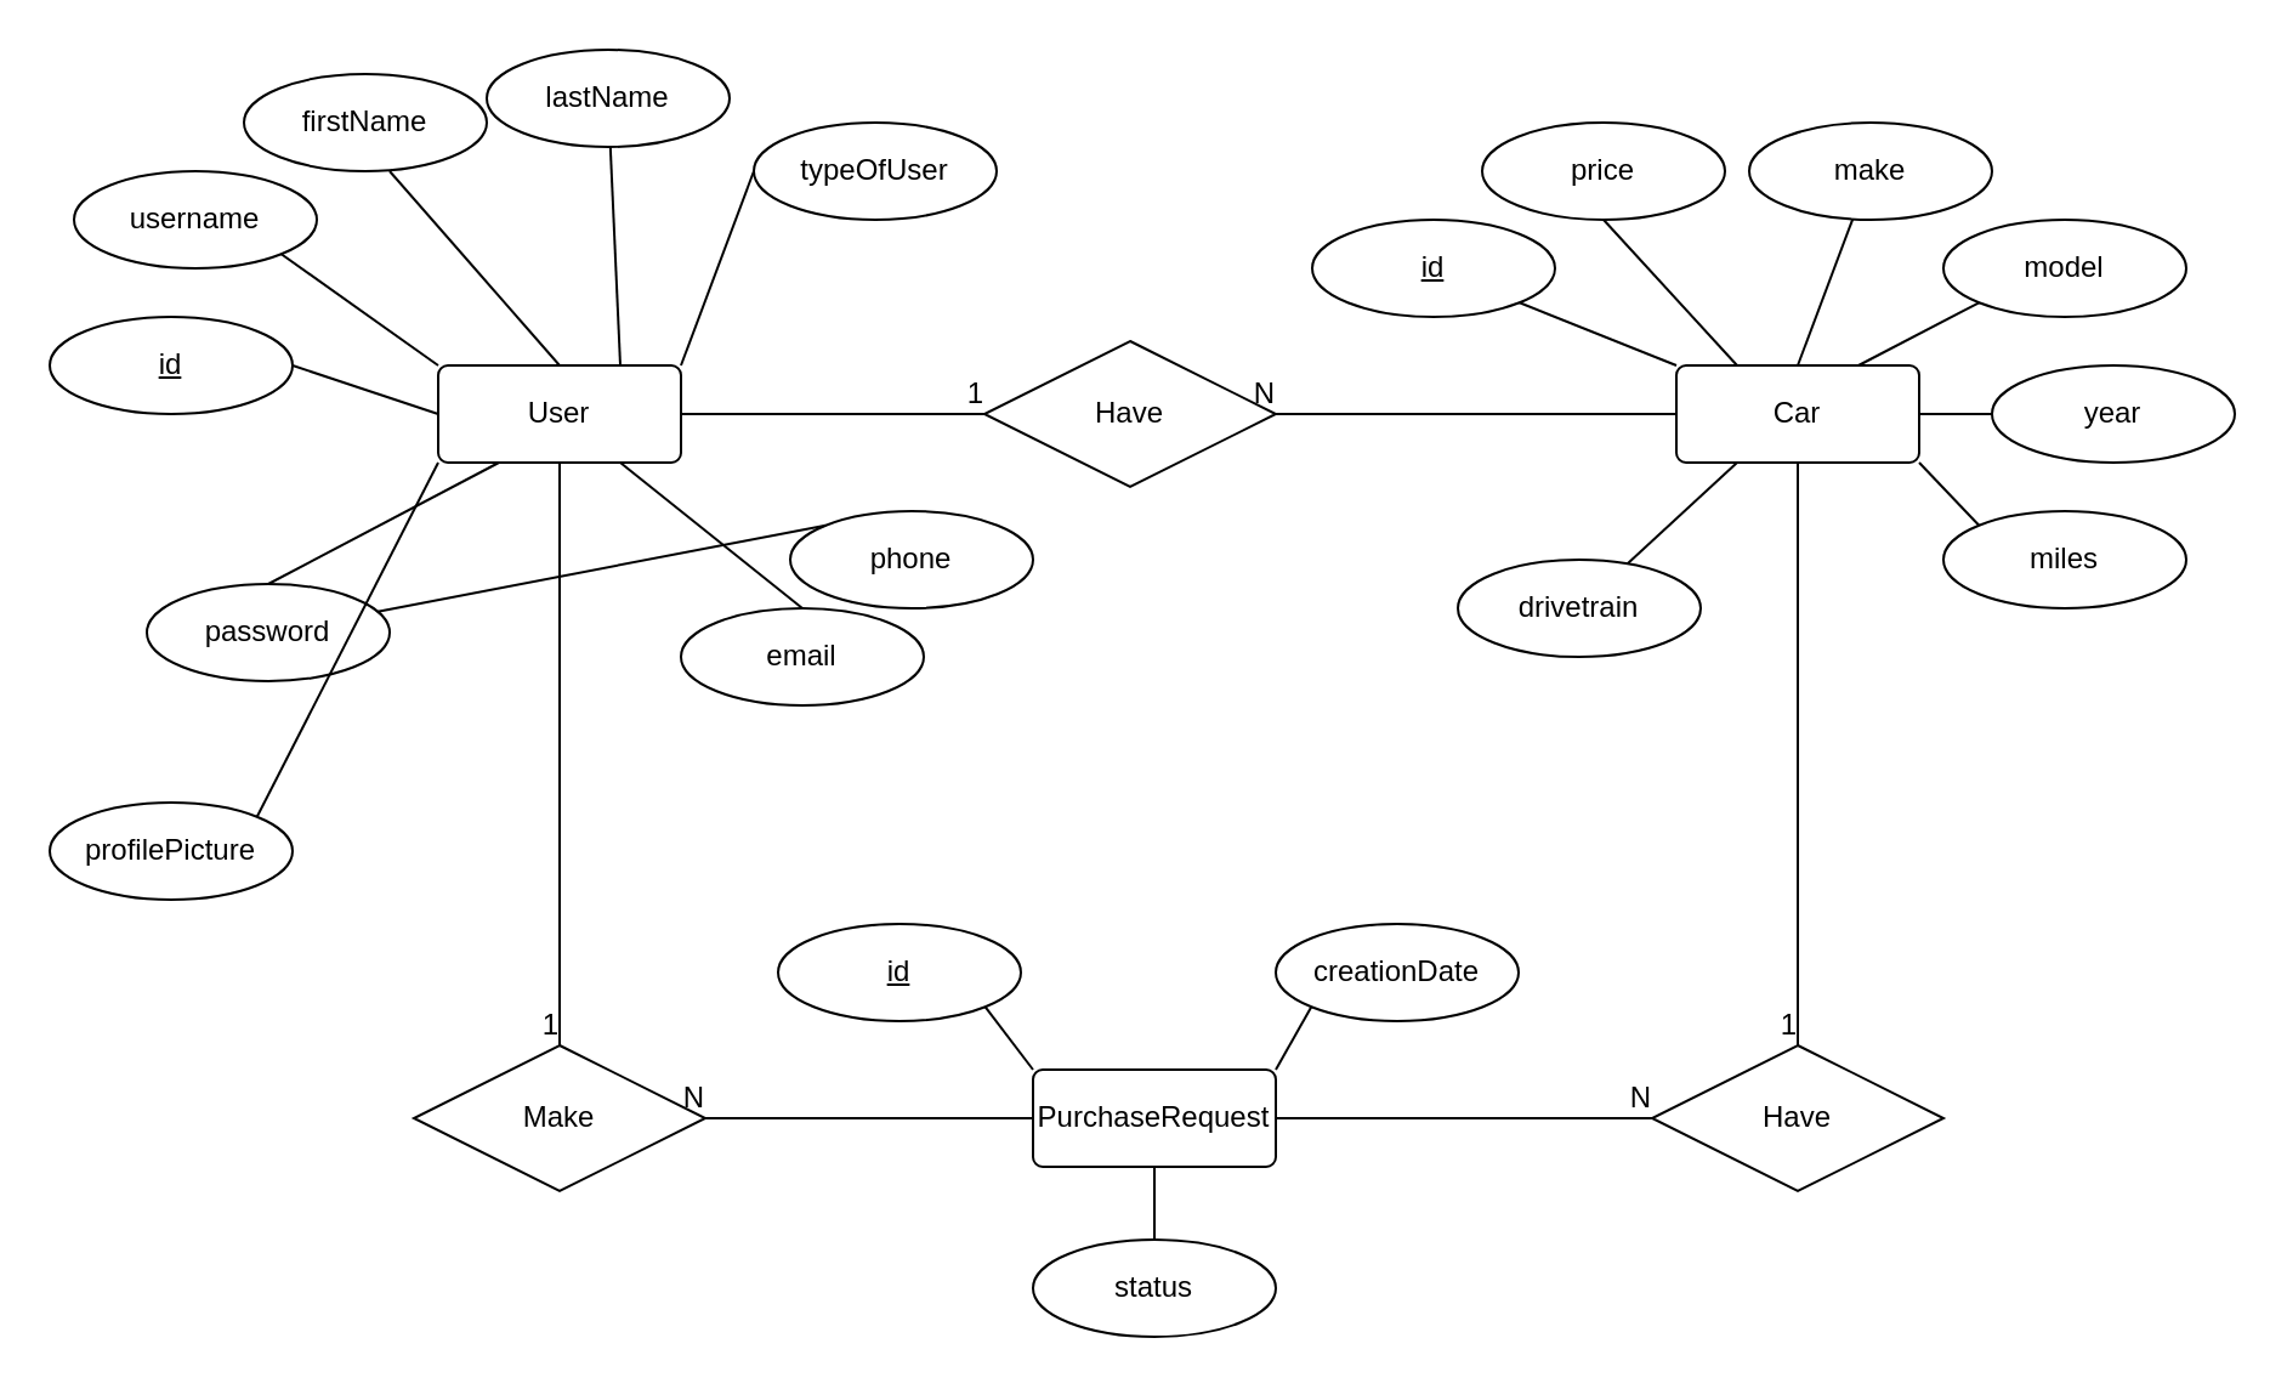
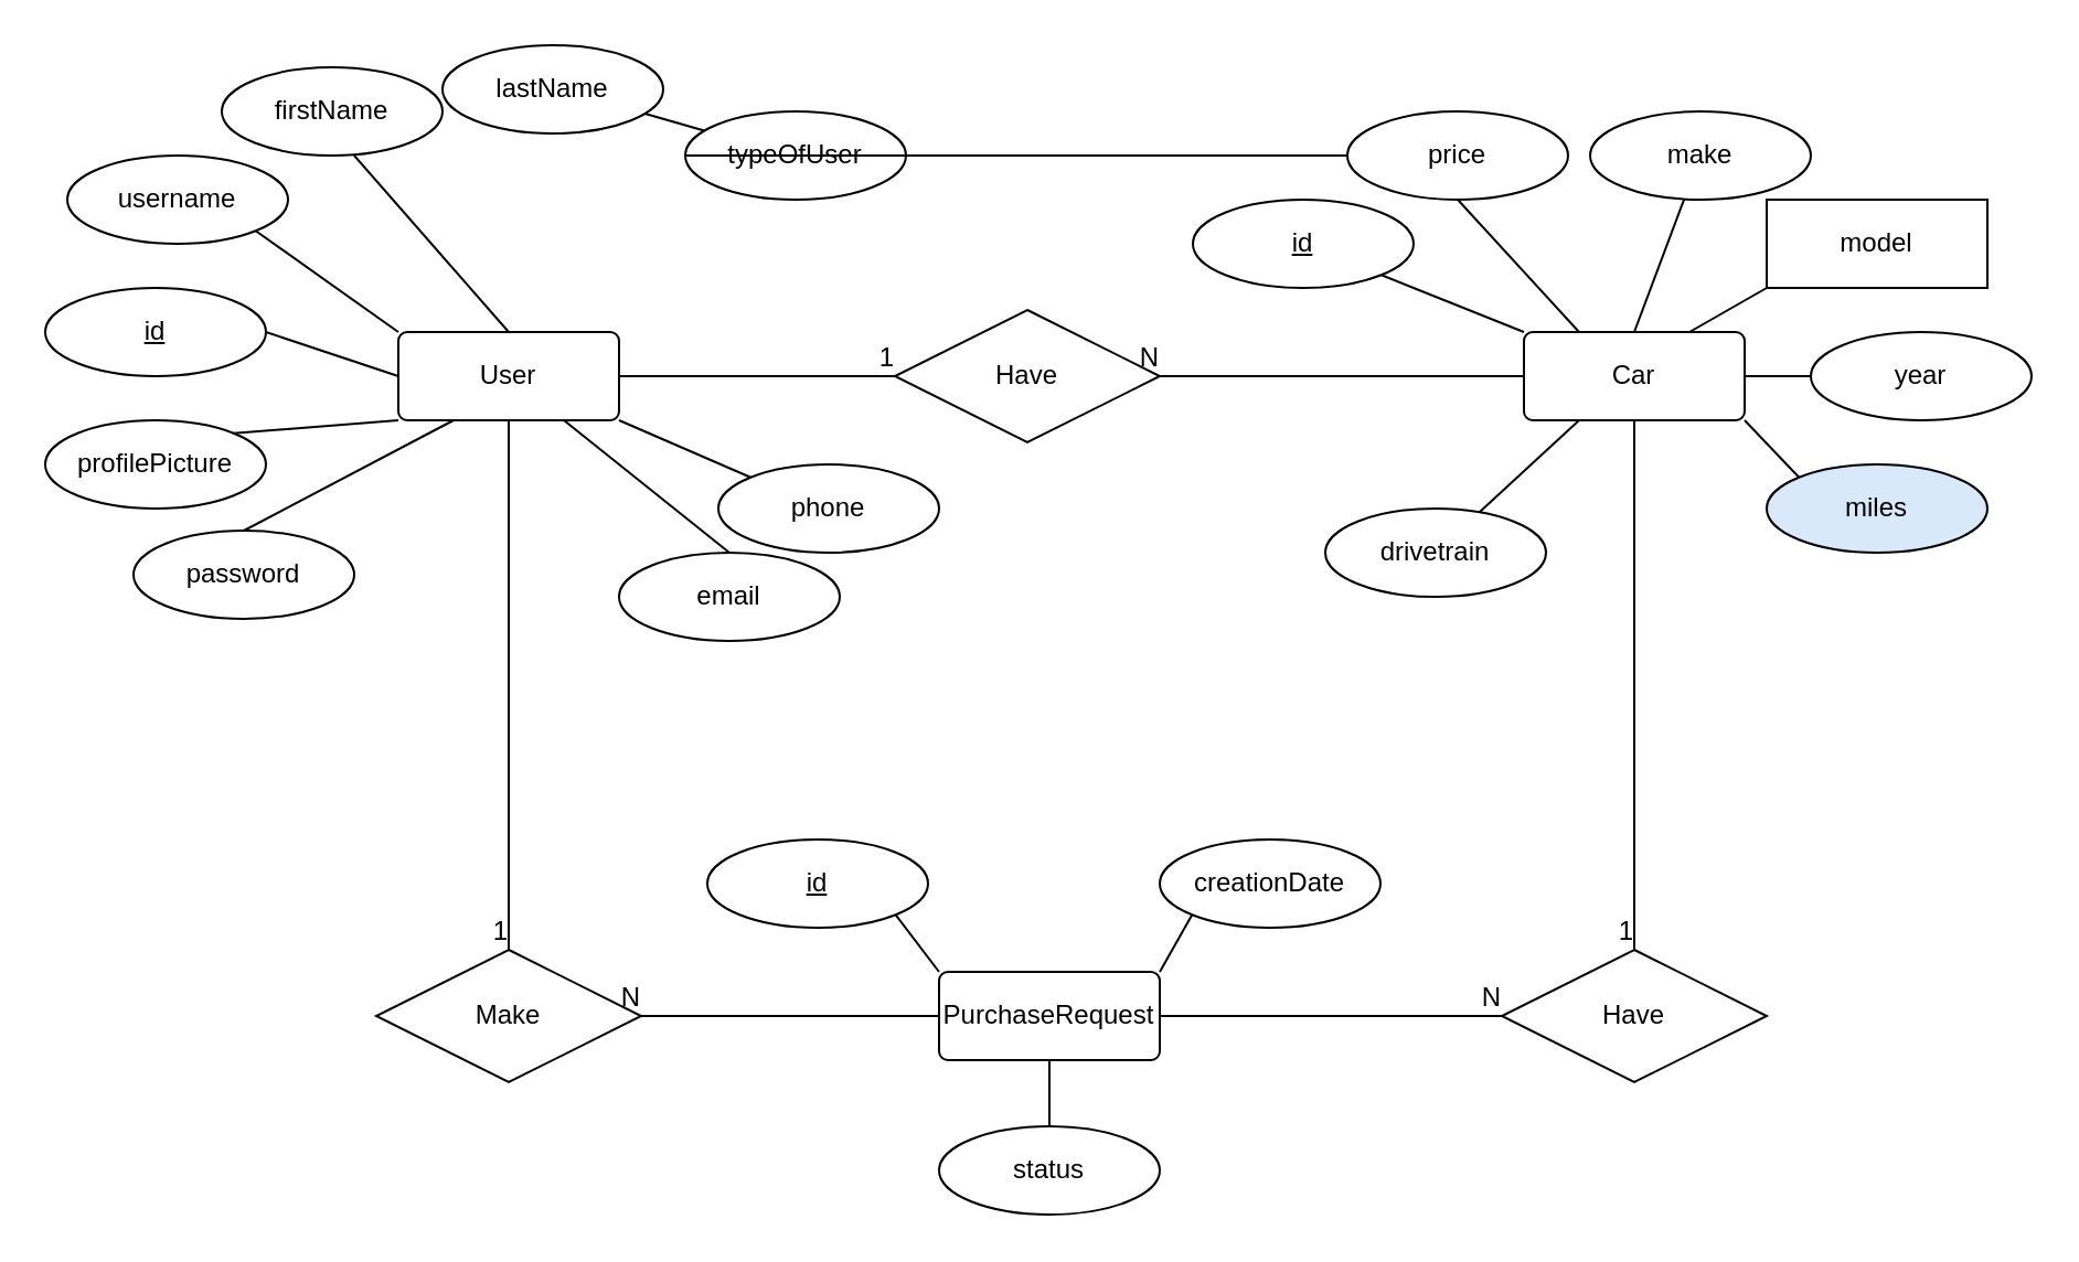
  <mxCell id="0" />
  <mxCell id="1" parent="0" />
  <mxCell id="2" value="User" style="rounded=1;arcSize=10;whiteSpace=wrap;html=1;align=center;" vertex="1" parent="1"><mxGeometry x="180" y="150" width="100" height="40" as="geometry" /></mxCell>
  <mxCell id="3" value="id" style="ellipse;whiteSpace=wrap;html=1;align=center;fontStyle=4;" vertex="1" parent="1"><mxGeometry x="20" y="130" width="100" height="40" as="geometry" /></mxCell>
  <mxCell id="4" value="username" style="ellipse;whiteSpace=wrap;html=1;align=center;" vertex="1" parent="1"><mxGeometry x="30" y="70" width="100" height="40" as="geometry" /></mxCell>
  <mxCell id="5" value="firstName" style="ellipse;whiteSpace=wrap;html=1;align=center;" vertex="1" parent="1"><mxGeometry x="100" y="30" width="100" height="40" as="geometry" /></mxCell>
  <mxCell id="6" value="lastName" style="ellipse;whiteSpace=wrap;html=1;align=center;" vertex="1" parent="1"><mxGeometry x="200" y="20" width="100" height="40" as="geometry" /></mxCell>
  <mxCell id="7" value="typeOfUser" style="ellipse;whiteSpace=wrap;html=1;align=center;" vertex="1" parent="1"><mxGeometry x="310" y="50" width="100" height="40" as="geometry" /></mxCell>
  <mxCell id="8" value="phone" style="ellipse;whiteSpace=wrap;html=1;align=center;" vertex="1" parent="1"><mxGeometry x="325" y="210" width="100" height="40" as="geometry" /></mxCell>
  <mxCell id="9" value="email" style="ellipse;whiteSpace=wrap;html=1;align=center;" vertex="1" parent="1"><mxGeometry x="280" y="250" width="100" height="40" as="geometry" /></mxCell>
  <mxCell id="10" value="password" style="ellipse;whiteSpace=wrap;html=1;align=center;" vertex="1" parent="1"><mxGeometry x="60" y="240" width="100" height="40" as="geometry" /></mxCell>
- <mxCell id="11" value="profilePicture" style="ellipse;whiteSpace=wrap;html=1;align=center;" vertex="1" parent="1"><mxGeometry x="20" y="330" width="100" height="40" as="geometry" /></mxCell>
+ <mxCell id="11" value="profilePicture" style="ellipse;whiteSpace=wrap;html=1;align=center;" vertex="1" parent="1"><mxGeometry x="20" y="190" width="100" height="40" as="geometry" /></mxCell>
  <mxCell id="12" value="" style="endArrow=none;html=1;rounded=0;exitX=1;exitY=0.5;exitDx=0;exitDy=0;entryX=0;entryY=0.5;entryDx=0;entryDy=0;" edge="1" parent="1" source="3" target="2"><mxGeometry relative="1" as="geometry"><mxPoint x="170" y="220" as="sourcePoint" /><mxPoint x="330" y="220" as="targetPoint" /></mxGeometry></mxCell>
  <mxCell id="13" value="" style="endArrow=none;html=1;rounded=0;exitX=1;exitY=0;exitDx=0;exitDy=0;" edge="1" parent="1" source="11"><mxGeometry relative="1" as="geometry"><mxPoint x="160" y="180" as="sourcePoint" /><mxPoint x="180" y="190" as="targetPoint" /></mxGeometry></mxCell>
  <mxCell id="14" value="" style="endArrow=none;html=1;rounded=0;exitX=0.5;exitY=0;exitDx=0;exitDy=0;entryX=0.25;entryY=1;entryDx=0;entryDy=0;" edge="1" parent="1" source="10" target="2"><mxGeometry relative="1" as="geometry"><mxPoint x="155.355" y="215.858" as="sourcePoint" /><mxPoint x="190" y="200" as="targetPoint" /></mxGeometry></mxCell>
  <mxCell id="15" value="" style="endArrow=none;html=1;rounded=0;exitX=0.5;exitY=0;exitDx=0;exitDy=0;entryX=0.75;entryY=1;entryDx=0;entryDy=0;" edge="1" parent="1" source="9" target="2"><mxGeometry relative="1" as="geometry"><mxPoint x="190" y="250" as="sourcePoint" /><mxPoint x="215" y="200" as="targetPoint" /></mxGeometry></mxCell>
- <mxCell id="16" value="" style="endArrow=none;html=1;rounded=0;exitX=0;exitY=0;exitDx=0;exitDy=0;" edge="1" parent="1" source="8" target="10"><mxGeometry relative="1" as="geometry"><mxPoint x="300" y="250" as="sourcePoint" /><mxPoint x="265" y="200" as="targetPoint" /></mxGeometry></mxCell>
- <mxCell id="17" value="" style="endArrow=none;html=1;rounded=0;entryX=1;entryY=0;entryDx=0;entryDy=0;exitX=0;exitY=0.5;exitDx=0;exitDy=0;" edge="1" parent="1" source="7" target="2"><mxGeometry relative="1" as="geometry"><mxPoint x="325" y="160" as="sourcePoint" /><mxPoint x="290" y="200" as="targetPoint" /></mxGeometry></mxCell>
- <mxCell id="18" value="" style="endArrow=none;html=1;rounded=0;entryX=0.75;entryY=0;entryDx=0;entryDy=0;" edge="1" parent="1" source="6" target="2"><mxGeometry relative="1" as="geometry"><mxPoint x="310" y="130" as="sourcePoint" /><mxPoint x="290" y="160" as="targetPoint" /></mxGeometry></mxCell>
+ <mxCell id="16" value="" style="endArrow=none;html=1;rounded=0;exitX=0;exitY=0;exitDx=0;exitDy=0;entryX=1;entryY=1;entryDx=0;entryDy=0;" edge="1" parent="1" source="8" target="2"><mxGeometry relative="1" as="geometry"><mxPoint x="300" y="250" as="sourcePoint" /><mxPoint x="265" y="200" as="targetPoint" /></mxGeometry></mxCell>
+ <mxCell id="17" value="" style="endArrow=none;html=1;rounded=0;exitX=0;exitY=0.5;exitDx=0;exitDy=0;" edge="1" parent="1" source="7" target="23"><mxGeometry relative="1" as="geometry"><mxPoint x="325" y="160" as="sourcePoint" /><mxPoint x="290" y="200" as="targetPoint" /></mxGeometry></mxCell>
+ <mxCell id="18" value="" style="endArrow=none;html=1;rounded=0;" edge="1" parent="1" source="6" target="7"><mxGeometry relative="1" as="geometry"><mxPoint x="310" y="130" as="sourcePoint" /><mxPoint x="290" y="160" as="targetPoint" /></mxGeometry></mxCell>
  <mxCell id="19" value="" style="endArrow=none;html=1;rounded=0;entryX=0.5;entryY=0;entryDx=0;entryDy=0;exitX=0.6;exitY=1;exitDx=0;exitDy=0;exitPerimeter=0;" edge="1" parent="1" source="5" target="2"><mxGeometry relative="1" as="geometry"><mxPoint x="279" y="112.84" as="sourcePoint" /><mxPoint x="265" y="160" as="targetPoint" /></mxGeometry></mxCell>
  <mxCell id="20" value="" style="endArrow=none;html=1;rounded=0;entryX=0;entryY=0;entryDx=0;entryDy=0;exitX=1;exitY=1;exitDx=0;exitDy=0;" edge="1" parent="1" source="4" target="2"><mxGeometry relative="1" as="geometry"><mxPoint x="200" y="110" as="sourcePoint" /><mxPoint x="240" y="160" as="targetPoint" /></mxGeometry></mxCell>
  <mxCell id="21" value="Car" style="rounded=1;arcSize=10;whiteSpace=wrap;html=1;align=center;" vertex="1" parent="1"><mxGeometry x="690" y="150" width="100" height="40" as="geometry" /></mxCell>
  <mxCell id="22" value="id" style="ellipse;whiteSpace=wrap;html=1;align=center;fontStyle=4;" vertex="1" parent="1"><mxGeometry x="540" y="90" width="100" height="40" as="geometry" /></mxCell>
  <mxCell id="23" value="price" style="ellipse;whiteSpace=wrap;html=1;align=center;" vertex="1" parent="1"><mxGeometry x="610" y="50" width="100" height="40" as="geometry" /></mxCell>
  <mxCell id="24" value="make" style="ellipse;whiteSpace=wrap;html=1;align=center;" vertex="1" parent="1"><mxGeometry x="720" y="50" width="100" height="40" as="geometry" /></mxCell>
- <mxCell id="25" value="model" style="ellipse;whiteSpace=wrap;html=1;align=center;" vertex="1" parent="1"><mxGeometry x="800" y="90" width="100" height="40" as="geometry" /></mxCell>
+ <mxCell id="25" value="model" style="whiteSpace=wrap;html=1;align=center;rounded=0;" vertex="1" parent="1"><mxGeometry x="800" y="90" width="100" height="40" as="geometry" /></mxCell>
  <mxCell id="26" value="year" style="ellipse;whiteSpace=wrap;html=1;align=center;" vertex="1" parent="1"><mxGeometry x="820" y="150" width="100" height="40" as="geometry" /></mxCell>
- <mxCell id="27" value="miles" style="ellipse;whiteSpace=wrap;html=1;align=center;" vertex="1" parent="1"><mxGeometry x="800" y="210" width="100" height="40" as="geometry" /></mxCell>
+ <mxCell id="27" value="miles" style="ellipse;whiteSpace=wrap;html=1;align=center;fillColor=#dae8fc;" vertex="1" parent="1"><mxGeometry x="800" y="210" width="100" height="40" as="geometry" /></mxCell>
  <mxCell id="28" value="drivetrain" style="ellipse;whiteSpace=wrap;html=1;align=center;" vertex="1" parent="1"><mxGeometry x="600" y="230" width="100" height="40" as="geometry" /></mxCell>
  <mxCell id="29" value="" style="endArrow=none;html=1;rounded=0;exitX=1;exitY=1;exitDx=0;exitDy=0;entryX=0;entryY=0;entryDx=0;entryDy=0;" edge="1" parent="1" source="22" target="21"><mxGeometry relative="1" as="geometry"><mxPoint x="620" y="130" as="sourcePoint" /><mxPoint x="680" y="150" as="targetPoint" /></mxGeometry></mxCell>
  <mxCell id="30" value="" style="endArrow=none;html=1;rounded=0;exitX=0.5;exitY=1;exitDx=0;exitDy=0;entryX=0.25;entryY=0;entryDx=0;entryDy=0;" edge="1" parent="1" source="23" target="21"><mxGeometry relative="1" as="geometry"><mxPoint x="635.355" y="134.142" as="sourcePoint" /><mxPoint x="690" y="160" as="targetPoint" /></mxGeometry></mxCell>
  <mxCell id="31" value="" style="endArrow=none;html=1;rounded=0;entryX=0.5;entryY=0;entryDx=0;entryDy=0;" edge="1" parent="1" source="24" target="21"><mxGeometry relative="1" as="geometry"><mxPoint x="670" y="100" as="sourcePoint" /><mxPoint x="715" y="160" as="targetPoint" /></mxGeometry></mxCell>
  <mxCell id="32" value="" style="endArrow=none;html=1;rounded=0;entryX=0.75;entryY=0;entryDx=0;entryDy=0;exitX=0;exitY=1;exitDx=0;exitDy=0;" edge="1" parent="1" source="25" target="21"><mxGeometry relative="1" as="geometry"><mxPoint x="770.194" y="99.612" as="sourcePoint" /><mxPoint x="740" y="160" as="targetPoint" /></mxGeometry></mxCell>
  <mxCell id="33" value="" style="endArrow=none;html=1;rounded=0;entryX=1;entryY=0.5;entryDx=0;entryDy=0;exitX=0;exitY=0.5;exitDx=0;exitDy=0;" edge="1" parent="1" source="26" target="21"><mxGeometry relative="1" as="geometry"><mxPoint x="824.645" y="134.142" as="sourcePoint" /><mxPoint x="765" y="160" as="targetPoint" /></mxGeometry></mxCell>
  <mxCell id="34" value="" style="endArrow=none;html=1;rounded=0;entryX=1;entryY=1;entryDx=0;entryDy=0;exitX=0;exitY=0;exitDx=0;exitDy=0;" edge="1" parent="1" source="27" target="21"><mxGeometry relative="1" as="geometry"><mxPoint x="830" y="180" as="sourcePoint" /><mxPoint x="790" y="180" as="targetPoint" /></mxGeometry></mxCell>
  <mxCell id="35" value="" style="endArrow=none;html=1;rounded=0;entryX=0.25;entryY=1;entryDx=0;entryDy=0;" edge="1" parent="1" source="28" target="21"><mxGeometry relative="1" as="geometry"><mxPoint x="824.645" y="225.858" as="sourcePoint" /><mxPoint x="790" y="200" as="targetPoint" /></mxGeometry></mxCell>
  <mxCell id="36" value="PurchaseRequest" style="rounded=1;arcSize=10;whiteSpace=wrap;html=1;align=center;" vertex="1" parent="1"><mxGeometry x="425" y="440" width="100" height="40" as="geometry" /></mxCell>
  <mxCell id="37" value="id" style="ellipse;whiteSpace=wrap;html=1;align=center;fontStyle=4;" vertex="1" parent="1"><mxGeometry x="320" y="380" width="100" height="40" as="geometry" /></mxCell>
  <mxCell id="38" value="" style="endArrow=none;html=1;rounded=0;exitX=1;exitY=1;exitDx=0;exitDy=0;entryX=0;entryY=0.5;entryDx=0;entryDy=0;" edge="1" parent="1" source="37"><mxGeometry relative="1" as="geometry"><mxPoint x="365" y="420" as="sourcePoint" /><mxPoint x="425" y="440" as="targetPoint" /></mxGeometry></mxCell>
  <mxCell id="39" value="creationDate" style="ellipse;whiteSpace=wrap;html=1;align=center;" vertex="1" parent="1"><mxGeometry x="525" y="380" width="100" height="40" as="geometry" /></mxCell>
  <mxCell id="40" value="" style="endArrow=none;html=1;rounded=0;exitX=0;exitY=1;exitDx=0;exitDy=0;entryX=1;entryY=0;entryDx=0;entryDy=0;" edge="1" parent="1" source="39" target="36"><mxGeometry relative="1" as="geometry"><mxPoint x="415.355" y="424.142" as="sourcePoint" /><mxPoint x="435" y="450" as="targetPoint" /></mxGeometry></mxCell>
  <mxCell id="41" value="status" style="ellipse;whiteSpace=wrap;html=1;align=center;" vertex="1" parent="1"><mxGeometry x="425" y="510" width="100" height="40" as="geometry" /></mxCell>
  <mxCell id="42" value="" style="endArrow=none;html=1;rounded=0;exitX=0.5;exitY=1;exitDx=0;exitDy=0;" edge="1" parent="1" source="36" target="41"><mxGeometry relative="1" as="geometry"><mxPoint x="415.355" y="424.142" as="sourcePoint" /><mxPoint x="435" y="450" as="targetPoint" /></mxGeometry></mxCell>
  <mxCell id="43" value="Have" style="shape=rhombus;perimeter=rhombusPerimeter;whiteSpace=wrap;html=1;align=center;" vertex="1" parent="1"><mxGeometry x="405" y="140" width="120" height="60" as="geometry" /></mxCell>
  <mxCell id="44" value="" style="endArrow=none;html=1;rounded=0;entryX=0;entryY=0.5;entryDx=0;entryDy=0;" edge="1" parent="1" target="43"><mxGeometry relative="1" as="geometry"><mxPoint x="280" y="170" as="sourcePoint" /><mxPoint x="400" y="170" as="targetPoint" /></mxGeometry></mxCell>
  <mxCell id="45" value="1" style="resizable=0;html=1;align=right;verticalAlign=bottom;" connectable="0" vertex="1" parent="44"><mxGeometry x="1" relative="1" as="geometry" /></mxCell>
  <mxCell id="46" value="" style="endArrow=none;html=1;rounded=0;exitX=0;exitY=0.5;exitDx=0;exitDy=0;entryX=1;entryY=0.5;entryDx=0;entryDy=0;" edge="1" parent="1" source="21" target="43"><mxGeometry relative="1" as="geometry"><mxPoint x="525" y="170" as="sourcePoint" /><mxPoint x="480" y="290" as="targetPoint" /></mxGeometry></mxCell>
  <mxCell id="47" value="N" style="resizable=0;html=1;align=right;verticalAlign=bottom;" connectable="0" vertex="1" parent="46"><mxGeometry x="1" relative="1" as="geometry" /></mxCell>
  <mxCell id="48" value="Have" style="shape=rhombus;perimeter=rhombusPerimeter;whiteSpace=wrap;html=1;align=center;" vertex="1" parent="1"><mxGeometry x="680" y="430" width="120" height="60" as="geometry" /></mxCell>
  <mxCell id="49" value="" style="endArrow=none;html=1;rounded=0;entryX=0.5;entryY=0;entryDx=0;entryDy=0;" edge="1" parent="1" source="21" target="48"><mxGeometry relative="1" as="geometry"><mxPoint x="290" y="180" as="sourcePoint" /><mxPoint x="415" y="180" as="targetPoint" /></mxGeometry></mxCell>
  <mxCell id="50" value="1" style="resizable=0;html=1;align=right;verticalAlign=bottom;" connectable="0" vertex="1" parent="49"><mxGeometry x="1" relative="1" as="geometry" /></mxCell>
  <mxCell id="51" value="" style="endArrow=none;html=1;rounded=0;exitX=1;exitY=0.5;exitDx=0;exitDy=0;entryX=0;entryY=0.5;entryDx=0;entryDy=0;" edge="1" parent="1" source="36" target="48"><mxGeometry relative="1" as="geometry"><mxPoint x="657.5" y="350" as="sourcePoint" /><mxPoint x="492.5" y="350" as="targetPoint" /></mxGeometry></mxCell>
  <mxCell id="52" value="N" style="resizable=0;html=1;align=right;verticalAlign=bottom;" connectable="0" vertex="1" parent="51"><mxGeometry x="1" relative="1" as="geometry" /></mxCell>
  <mxCell id="53" value="Make" style="shape=rhombus;perimeter=rhombusPerimeter;whiteSpace=wrap;html=1;align=center;" vertex="1" parent="1"><mxGeometry x="170" y="430" width="120" height="60" as="geometry" /></mxCell>
  <mxCell id="54" value="" style="endArrow=none;html=1;rounded=0;entryX=0.5;entryY=0;entryDx=0;entryDy=0;" edge="1" target="53" parent="1"><mxGeometry relative="1" as="geometry"><mxPoint x="230" y="190" as="sourcePoint" /><mxPoint x="-95" y="180" as="targetPoint" /></mxGeometry></mxCell>
  <mxCell id="55" value="1" style="resizable=0;html=1;align=right;verticalAlign=bottom;" connectable="0" vertex="1" parent="54"><mxGeometry x="1" relative="1" as="geometry" /></mxCell>
  <mxCell id="56" value="" style="endArrow=none;html=1;rounded=0;exitX=0;exitY=0.5;exitDx=0;exitDy=0;entryX=1;entryY=0.5;entryDx=0;entryDy=0;" edge="1" parent="1" source="36" target="53"><mxGeometry relative="1" as="geometry"><mxPoint x="535" y="470" as="sourcePoint" /><mxPoint x="690" y="470" as="targetPoint" /></mxGeometry></mxCell>
  <mxCell id="57" value="N" style="resizable=0;html=1;align=right;verticalAlign=bottom;" connectable="0" vertex="1" parent="56"><mxGeometry x="1" relative="1" as="geometry" /></mxCell>
